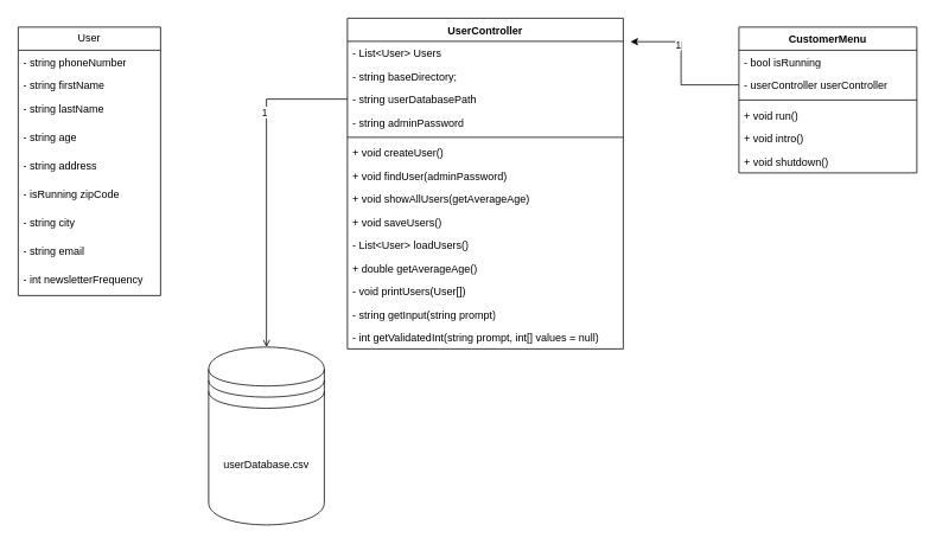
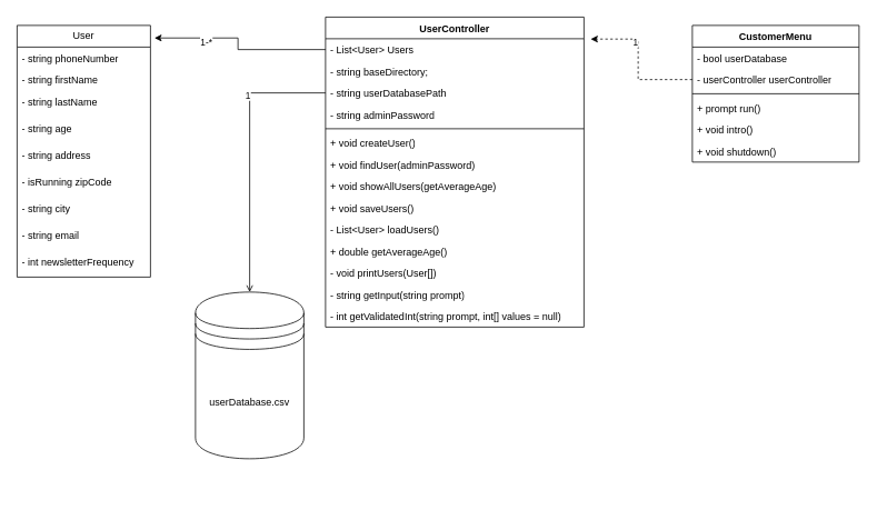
  <mxCell id="0" />
  <mxCell id="1" parent="0" />
  <mxCell id="2" value="User" style="swimlane;fontStyle=0;childLayout=stackLayout;horizontal=1;startSize=26;fillColor=none;horizontalStack=0;resizeParent=1;resizeParentMax=0;resizeLast=0;collapsible=1;marginBottom=0;whiteSpace=wrap;html=1;" parent="1" vertex="1"><mxGeometry x="20" y="30" width="160" height="302" as="geometry" /></mxCell>
  <mxCell id="3" value="- string phoneNumber" style="text;strokeColor=none;fillColor=none;align=left;verticalAlign=top;spacingLeft=4;spacingRight=4;overflow=hidden;rotatable=0;points=[[0,0.5],[1,0.5]];portConstraint=eastwest;whiteSpace=wrap;html=1;" parent="2" vertex="1"><mxGeometry y="26" width="160" height="26" as="geometry" /></mxCell>
  <mxCell id="4" value="- string firstName" style="text;strokeColor=none;fillColor=none;align=left;verticalAlign=top;spacingLeft=4;spacingRight=4;overflow=hidden;rotatable=0;points=[[0,0.5],[1,0.5]];portConstraint=eastwest;whiteSpace=wrap;html=1;" parent="2" vertex="1"><mxGeometry y="52" width="160" height="26" as="geometry" /></mxCell>
  <mxCell id="5" value="- string lastName" style="text;strokeColor=none;fillColor=none;align=left;verticalAlign=top;spacingLeft=4;spacingRight=4;overflow=hidden;rotatable=0;points=[[0,0.5],[1,0.5]];portConstraint=eastwest;whiteSpace=wrap;html=1;" parent="2" vertex="1"><mxGeometry y="78" width="160" height="32" as="geometry" /></mxCell>
  <mxCell id="6" value="- string age" style="text;strokeColor=none;fillColor=none;align=left;verticalAlign=top;spacingLeft=4;spacingRight=4;overflow=hidden;rotatable=0;points=[[0,0.5],[1,0.5]];portConstraint=eastwest;whiteSpace=wrap;html=1;" parent="2" vertex="1"><mxGeometry y="110" width="160" height="32" as="geometry" /></mxCell>
  <mxCell id="7" value="- string address" style="text;strokeColor=none;fillColor=none;align=left;verticalAlign=top;spacingLeft=4;spacingRight=4;overflow=hidden;rotatable=0;points=[[0,0.5],[1,0.5]];portConstraint=eastwest;whiteSpace=wrap;html=1;" parent="2" vertex="1"><mxGeometry y="142" width="160" height="32" as="geometry" /></mxCell>
  <mxCell id="8" value="- isRunning zipCode" style="text;strokeColor=none;fillColor=none;align=left;verticalAlign=top;spacingLeft=4;spacingRight=4;overflow=hidden;rotatable=0;points=[[0,0.5],[1,0.5]];portConstraint=eastwest;whiteSpace=wrap;html=1;" parent="2" vertex="1"><mxGeometry y="174" width="160" height="32" as="geometry" /></mxCell>
  <mxCell id="9" value="- string city" style="text;strokeColor=none;fillColor=none;align=left;verticalAlign=top;spacingLeft=4;spacingRight=4;overflow=hidden;rotatable=0;points=[[0,0.5],[1,0.5]];portConstraint=eastwest;whiteSpace=wrap;html=1;" parent="2" vertex="1"><mxGeometry y="206" width="160" height="32" as="geometry" /></mxCell>
  <mxCell id="10" value="- string email" style="text;strokeColor=none;fillColor=none;align=left;verticalAlign=top;spacingLeft=4;spacingRight=4;overflow=hidden;rotatable=0;points=[[0,0.5],[1,0.5]];portConstraint=eastwest;whiteSpace=wrap;html=1;" parent="2" vertex="1"><mxGeometry y="238" width="160" height="32" as="geometry" /></mxCell>
  <mxCell id="11" value="- int newsletterFrequency" style="text;strokeColor=none;fillColor=none;align=left;verticalAlign=top;spacingLeft=4;spacingRight=4;overflow=hidden;rotatable=0;points=[[0,0.5],[1,0.5]];portConstraint=eastwest;whiteSpace=wrap;html=1;" parent="2" vertex="1"><mxGeometry y="270" width="160" height="32" as="geometry" /></mxCell>
- <mxCell id="12" value="userDatabase.csv" style="shape=datastore;whiteSpace=wrap;html=1;" parent="1" vertex="1"><mxGeometry x="234" y="390" width="130" height="200" as="geometry" /></mxCell>
+ <mxCell id="12" value="userDatabase.csv" style="shape=datastore;whiteSpace=wrap;html=1;" parent="1" vertex="1"><mxGeometry x="234" y="350" width="130" height="200" as="geometry" /></mxCell>
  <mxCell id="13" value="UserController" style="swimlane;fontStyle=1;align=center;verticalAlign=top;childLayout=stackLayout;horizontal=1;startSize=26;horizontalStack=0;resizeParent=1;resizeParentMax=0;resizeLast=0;collapsible=1;marginBottom=0;whiteSpace=wrap;html=1;" parent="1" vertex="1"><mxGeometry x="390" y="20" width="310" height="372" as="geometry" /></mxCell>
  <mxCell id="14" value="- List&amp;lt;User&amp;gt; Users" style="text;strokeColor=none;fillColor=none;align=left;verticalAlign=top;spacingLeft=4;spacingRight=4;overflow=hidden;rotatable=0;points=[[0,0.5],[1,0.5]];portConstraint=eastwest;whiteSpace=wrap;html=1;" parent="13" vertex="1"><mxGeometry y="26" width="310" height="26" as="geometry" /></mxCell>
  <mxCell id="15" value="- string baseDirectory;" style="text;strokeColor=none;fillColor=none;align=left;verticalAlign=top;spacingLeft=4;spacingRight=4;overflow=hidden;rotatable=0;points=[[0,0.5],[1,0.5]];portConstraint=eastwest;whiteSpace=wrap;html=1;" parent="13" vertex="1"><mxGeometry y="52" width="310" height="26" as="geometry" /></mxCell>
  <mxCell id="16" value="- string userDatabasePath" style="text;strokeColor=none;fillColor=none;align=left;verticalAlign=top;spacingLeft=4;spacingRight=4;overflow=hidden;rotatable=0;points=[[0,0.5],[1,0.5]];portConstraint=eastwest;whiteSpace=wrap;html=1;" parent="13" vertex="1"><mxGeometry y="78" width="310" height="26" as="geometry" /></mxCell>
  <mxCell id="17" value="- string adminPassword" style="text;strokeColor=none;fillColor=none;align=left;verticalAlign=top;spacingLeft=4;spacingRight=4;overflow=hidden;rotatable=0;points=[[0,0.5],[1,0.5]];portConstraint=eastwest;whiteSpace=wrap;html=1;" parent="13" vertex="1"><mxGeometry y="104" width="310" height="26" as="geometry" /></mxCell>
  <mxCell id="18" value="" style="line;strokeWidth=1;fillColor=none;align=left;verticalAlign=middle;spacingTop=-1;spacingLeft=3;spacingRight=3;rotatable=0;labelPosition=right;points=[];portConstraint=eastwest;strokeColor=inherit;" parent="13" vertex="1"><mxGeometry y="130" width="310" height="8" as="geometry" /></mxCell>
  <mxCell id="19" value="+ void createUser()" style="text;strokeColor=none;fillColor=none;align=left;verticalAlign=top;spacingLeft=4;spacingRight=4;overflow=hidden;rotatable=0;points=[[0,0.5],[1,0.5]];portConstraint=eastwest;whiteSpace=wrap;html=1;" parent="13" vertex="1"><mxGeometry y="138" width="310" height="26" as="geometry" /></mxCell>
  <mxCell id="20" value="+ void findUser(adminPassword)" style="text;strokeColor=none;fillColor=none;align=left;verticalAlign=top;spacingLeft=4;spacingRight=4;overflow=hidden;rotatable=0;points=[[0,0.5],[1,0.5]];portConstraint=eastwest;whiteSpace=wrap;html=1;" parent="13" vertex="1"><mxGeometry y="164" width="310" height="26" as="geometry" /></mxCell>
  <mxCell id="21" value="+ void showAllUsers(getAverageAge)" style="text;strokeColor=none;fillColor=none;align=left;verticalAlign=top;spacingLeft=4;spacingRight=4;overflow=hidden;rotatable=0;points=[[0,0.5],[1,0.5]];portConstraint=eastwest;whiteSpace=wrap;html=1;" parent="13" vertex="1"><mxGeometry y="190" width="310" height="26" as="geometry" /></mxCell>
  <mxCell id="22" value="+ void saveUsers()" style="text;strokeColor=none;fillColor=none;align=left;verticalAlign=top;spacingLeft=4;spacingRight=4;overflow=hidden;rotatable=0;points=[[0,0.5],[1,0.5]];portConstraint=eastwest;whiteSpace=wrap;html=1;" parent="13" vertex="1"><mxGeometry y="216" width="310" height="26" as="geometry" /></mxCell>
  <mxCell id="23" value="- List&amp;lt;User&amp;gt; loadUsers()" style="text;strokeColor=none;fillColor=none;align=left;verticalAlign=top;spacingLeft=4;spacingRight=4;overflow=hidden;rotatable=0;points=[[0,0.5],[1,0.5]];portConstraint=eastwest;whiteSpace=wrap;html=1;" parent="13" vertex="1"><mxGeometry y="242" width="310" height="26" as="geometry" /></mxCell>
  <mxCell id="24" value="+ double getAverageAge()" style="text;strokeColor=none;fillColor=none;align=left;verticalAlign=top;spacingLeft=4;spacingRight=4;overflow=hidden;rotatable=0;points=[[0,0.5],[1,0.5]];portConstraint=eastwest;whiteSpace=wrap;html=1;" parent="13" vertex="1"><mxGeometry y="268" width="310" height="26" as="geometry" /></mxCell>
  <mxCell id="25" value="- void printUsers(User[])" style="text;strokeColor=none;fillColor=none;align=left;verticalAlign=top;spacingLeft=4;spacingRight=4;overflow=hidden;rotatable=0;points=[[0,0.5],[1,0.5]];portConstraint=eastwest;whiteSpace=wrap;html=1;" parent="13" vertex="1"><mxGeometry y="294" width="310" height="26" as="geometry" /></mxCell>
  <mxCell id="26" value="- string getInput(string prompt)" style="text;strokeColor=none;fillColor=none;align=left;verticalAlign=top;spacingLeft=4;spacingRight=4;overflow=hidden;rotatable=0;points=[[0,0.5],[1,0.5]];portConstraint=eastwest;whiteSpace=wrap;html=1;" vertex="1" parent="13"><mxGeometry y="320" width="310" height="26" as="geometry" /></mxCell>
  <mxCell id="27" value="- int getValidatedInt(string prompt, int[] values = null)" style="text;strokeColor=none;fillColor=none;align=left;verticalAlign=top;spacingLeft=4;spacingRight=4;overflow=hidden;rotatable=0;points=[[0,0.5],[1,0.5]];portConstraint=eastwest;whiteSpace=wrap;html=1;" vertex="1" parent="13"><mxGeometry y="346" width="310" height="26" as="geometry" /></mxCell>
  <mxCell id="28" value="CustomerMenu" style="swimlane;fontStyle=1;align=center;verticalAlign=top;childLayout=stackLayout;horizontal=1;startSize=26;horizontalStack=0;resizeParent=1;resizeParentMax=0;resizeLast=0;collapsible=1;marginBottom=0;whiteSpace=wrap;html=1;" parent="1" vertex="1"><mxGeometry x="830" y="30" width="200" height="164" as="geometry" /></mxCell>
- <mxCell id="29" value="- bool isRunning" style="text;strokeColor=none;fillColor=none;align=left;verticalAlign=top;spacingLeft=4;spacingRight=4;overflow=hidden;rotatable=0;points=[[0,0.5],[1,0.5]];portConstraint=eastwest;whiteSpace=wrap;html=1;" parent="28" vertex="1"><mxGeometry y="26" width="200" height="26" as="geometry" /></mxCell>
+ <mxCell id="29" value="- bool userDatabase" style="text;strokeColor=none;fillColor=none;align=left;verticalAlign=top;spacingLeft=4;spacingRight=4;overflow=hidden;rotatable=0;points=[[0,0.5],[1,0.5]];portConstraint=eastwest;whiteSpace=wrap;html=1;" parent="28" vertex="1"><mxGeometry y="26" width="200" height="26" as="geometry" /></mxCell>
  <mxCell id="30" value="- userController userController" style="text;strokeColor=none;fillColor=none;align=left;verticalAlign=top;spacingLeft=4;spacingRight=4;overflow=hidden;rotatable=0;points=[[0,0.5],[1,0.5]];portConstraint=eastwest;whiteSpace=wrap;html=1;" parent="28" vertex="1"><mxGeometry y="52" width="200" height="26" as="geometry" /></mxCell>
  <mxCell id="31" value="" style="line;strokeWidth=1;fillColor=none;align=left;verticalAlign=middle;spacingTop=-1;spacingLeft=3;spacingRight=3;rotatable=0;labelPosition=right;points=[];portConstraint=eastwest;strokeColor=inherit;" parent="28" vertex="1"><mxGeometry y="78" width="200" height="8" as="geometry" /></mxCell>
- <mxCell id="32" value="+ void run()" style="text;strokeColor=none;fillColor=none;align=left;verticalAlign=top;spacingLeft=4;spacingRight=4;overflow=hidden;rotatable=0;points=[[0,0.5],[1,0.5]];portConstraint=eastwest;whiteSpace=wrap;html=1;" parent="28" vertex="1"><mxGeometry y="86" width="200" height="26" as="geometry" /></mxCell>
+ <mxCell id="32" value="+ prompt run()" style="text;strokeColor=none;fillColor=none;align=left;verticalAlign=top;spacingLeft=4;spacingRight=4;overflow=hidden;rotatable=0;points=[[0,0.5],[1,0.5]];portConstraint=eastwest;whiteSpace=wrap;html=1;" parent="28" vertex="1"><mxGeometry y="86" width="200" height="26" as="geometry" /></mxCell>
  <mxCell id="33" value="+ void intro()" style="text;strokeColor=none;fillColor=none;align=left;verticalAlign=top;spacingLeft=4;spacingRight=4;overflow=hidden;rotatable=0;points=[[0,0.5],[1,0.5]];portConstraint=eastwest;whiteSpace=wrap;html=1;" parent="28" vertex="1"><mxGeometry y="112" width="200" height="26" as="geometry" /></mxCell>
  <mxCell id="34" value="+ void shutdown()" style="text;strokeColor=none;fillColor=none;align=left;verticalAlign=top;spacingLeft=4;spacingRight=4;overflow=hidden;rotatable=0;points=[[0,0.5],[1,0.5]];portConstraint=eastwest;whiteSpace=wrap;html=1;" parent="28" vertex="1"><mxGeometry y="138" width="200" height="26" as="geometry" /></mxCell>
+ <mxCell id="35" style="edgeStyle=orthogonalEdgeStyle;rounded=0;orthogonalLoop=1;jettySize=auto;html=1;entryX=1.03;entryY=0.05;entryDx=0;entryDy=0;entryPerimeter=0;" parent="1" source="14" target="2" edge="1"><mxGeometry relative="1" as="geometry" /></mxCell>
+ <mxCell id="36" value="1-*" style="edgeLabel;html=1;align=center;verticalAlign=middle;resizable=0;points=[];" parent="35" vertex="1" connectable="0"><mxGeometry x="0.441" y="4" relative="1" as="geometry"><mxPoint x="1" as="offset" /></mxGeometry></mxCell>
  <mxCell id="37" style="edgeStyle=orthogonalEdgeStyle;rounded=0;orthogonalLoop=1;jettySize=auto;html=1;entryX=0.5;entryY=0;entryDx=0;entryDy=0;endArrow=open;" parent="1" source="16" target="12" edge="1"><mxGeometry relative="1" as="geometry" /></mxCell>
  <mxCell id="38" value="1" style="edgeLabel;html=1;align=center;verticalAlign=middle;resizable=0;points=[];" parent="37" vertex="1" connectable="0"><mxGeometry x="-0.435" y="-3" relative="1" as="geometry"><mxPoint as="offset" /></mxGeometry></mxCell>
- <mxCell id="39" style="edgeStyle=orthogonalEdgeStyle;rounded=0;orthogonalLoop=1;jettySize=auto;html=1;entryX=1.026;entryY=0.071;entryDx=0;entryDy=0;entryPerimeter=0;" parent="1" source="30" target="13" edge="1"><mxGeometry relative="1" as="geometry" /></mxCell>
+ <mxCell id="39" style="edgeStyle=orthogonalEdgeStyle;rounded=0;orthogonalLoop=1;jettySize=auto;html=1;entryX=1.026;entryY=0.071;entryDx=0;entryDy=0;entryPerimeter=0;dashed=1;" parent="1" source="30" target="13" edge="1"><mxGeometry relative="1" as="geometry" /></mxCell>
  <mxCell id="40" value="1" style="edgeLabel;html=1;align=center;verticalAlign=middle;resizable=0;points=[];" parent="39" vertex="1" connectable="0"><mxGeometry x="0.376" y="3" relative="1" as="geometry"><mxPoint as="offset" /></mxGeometry></mxCell>
